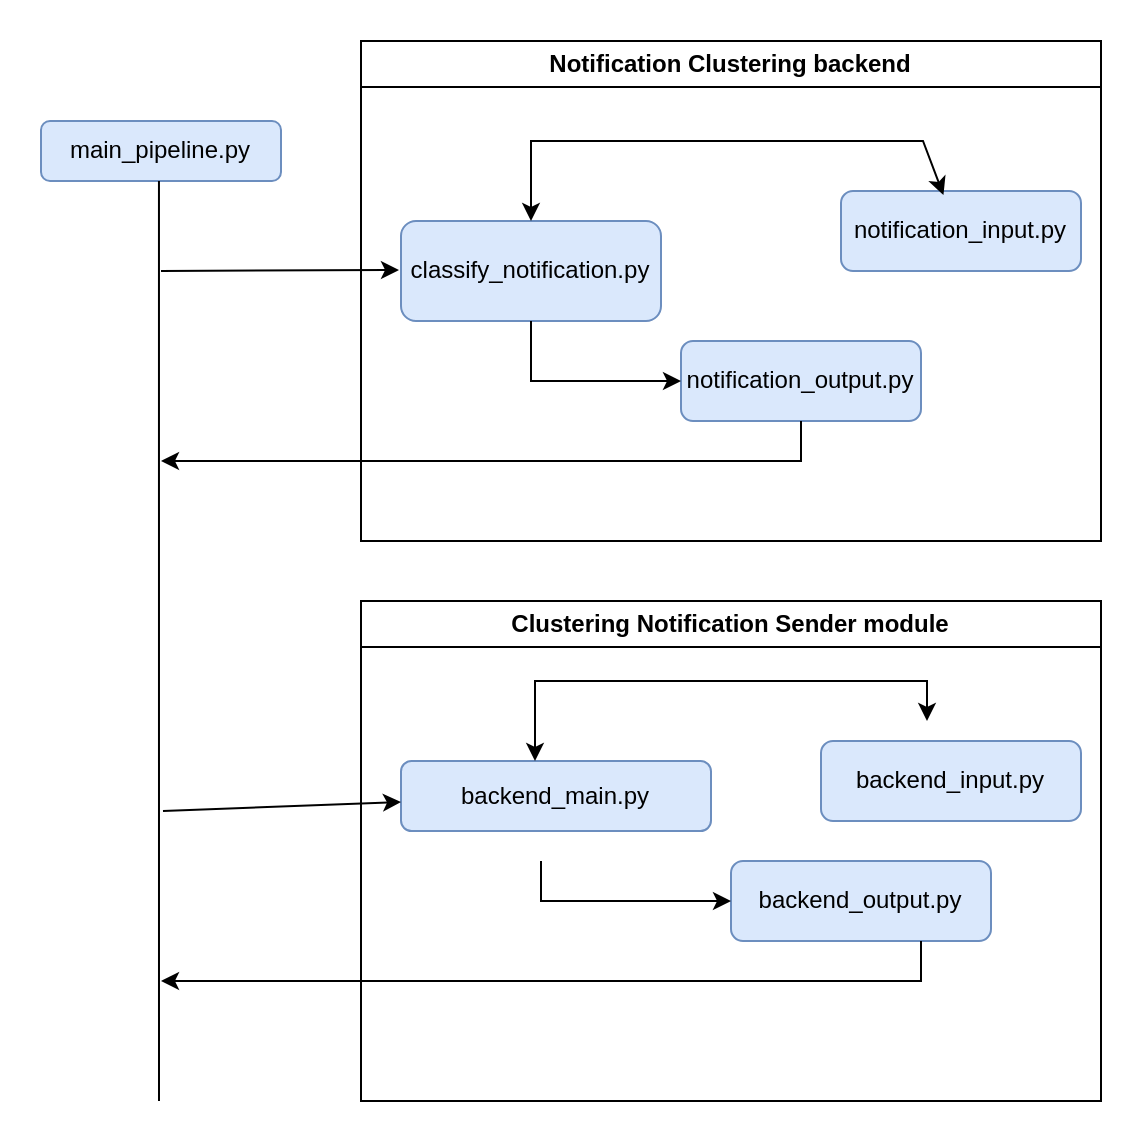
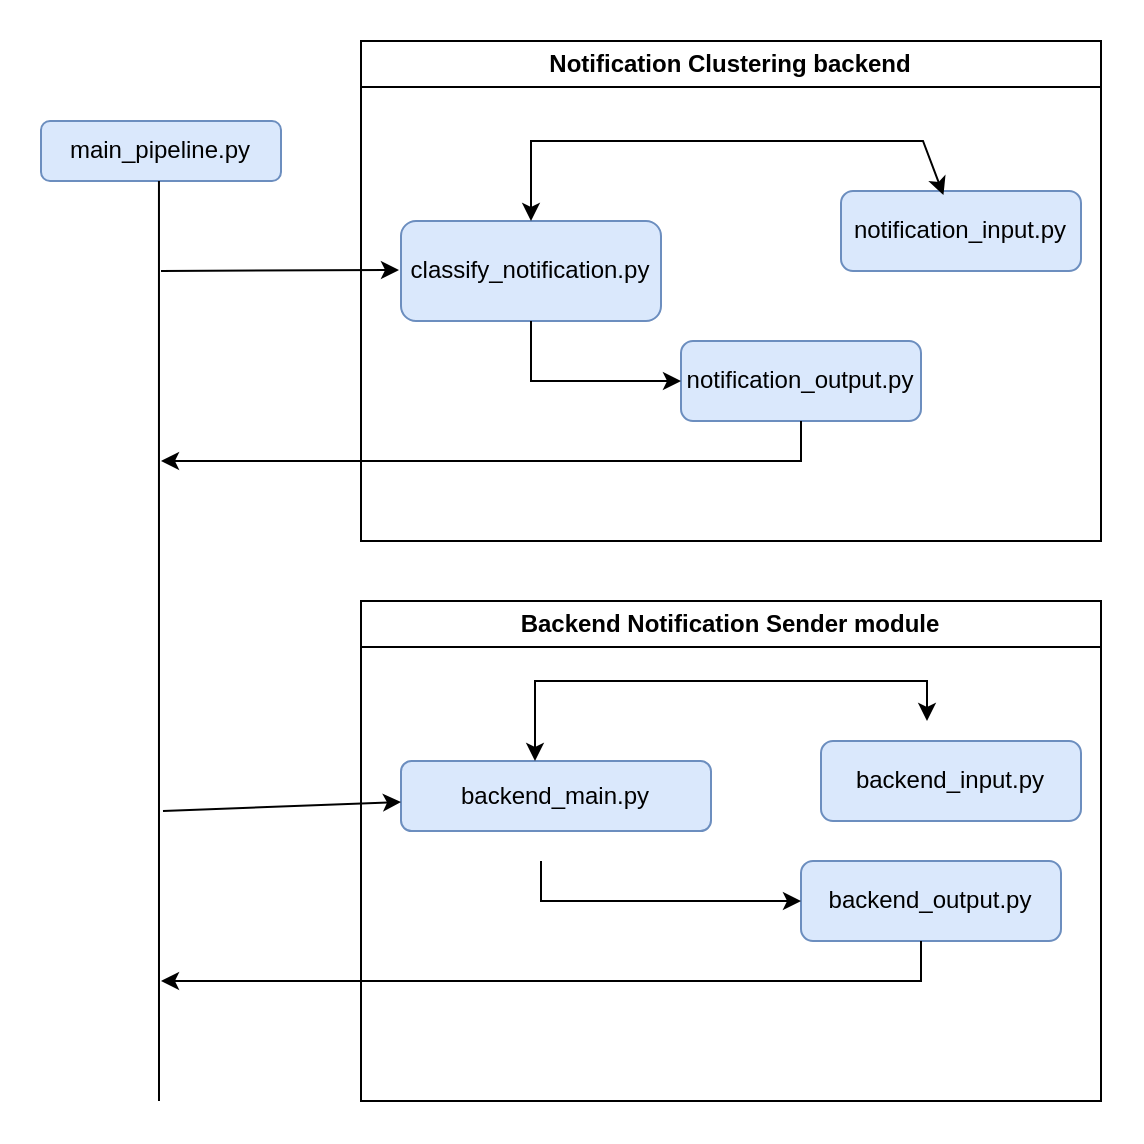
  <mxCell id="0" />
  <mxCell id="1" parent="0" />
  <mxCell id="2" value="main_pipeline.py" style="rounded=1;whiteSpace=wrap;html=1;fillColor=#dae8fc;strokeColor=#6c8ebf;" vertex="1" parent="1"><mxGeometry x="20" y="60" width="120" height="30" as="geometry" /></mxCell>
  <mxCell id="3" value="classify_notification.py" style="rounded=1;whiteSpace=wrap;html=1;fillColor=#dae8fc;strokeColor=#6c8ebf;" vertex="1" parent="1"><mxGeometry x="200" y="110" width="130" height="50" as="geometry" /></mxCell>
  <mxCell id="4" value="notification_input.py" style="rounded=1;whiteSpace=wrap;html=1;fillColor=#dae8fc;strokeColor=#6c8ebf;" vertex="1" parent="1"><mxGeometry x="420" y="95" width="120" height="40" as="geometry" /></mxCell>
  <mxCell id="5" value="notification_output.py" style="rounded=1;whiteSpace=wrap;html=1;fillColor=#dae8fc;strokeColor=#6c8ebf;" vertex="1" parent="1"><mxGeometry x="340" y="170" width="120" height="40" as="geometry" /></mxCell>
  <mxCell id="6" value="" style="endArrow=classic;startArrow=classic;html=1;rounded=0;exitX=0.5;exitY=0;exitDx=0;exitDy=0;entryX=0.427;entryY=0.05;entryDx=0;entryDy=0;entryPerimeter=0;" edge="1" parent="1" source="3" target="4"><mxGeometry width="50" height="50" relative="1" as="geometry"><mxPoint x="400" y="350" as="sourcePoint" /><mxPoint x="450" y="300" as="targetPoint" /><Array as="points"><mxPoint x="265" y="70" /><mxPoint x="360" y="70" /><mxPoint x="461" y="70" /></Array></mxGeometry></mxCell>
  <mxCell id="7" value="" style="endArrow=classic;html=1;rounded=0;exitX=0.5;exitY=1;exitDx=0;exitDy=0;entryX=0;entryY=0.5;entryDx=0;entryDy=0;" edge="1" parent="1" source="3" target="5"><mxGeometry width="50" height="50" relative="1" as="geometry"><mxPoint x="400" y="350" as="sourcePoint" /><mxPoint x="450" y="300" as="targetPoint" /><Array as="points"><mxPoint x="265" y="190" /></Array></mxGeometry></mxCell>
  <mxCell id="8" value="Notification Clustering backend" style="swimlane;whiteSpace=wrap;html=1;" vertex="1" parent="1"><mxGeometry x="180" y="20" width="370" height="250" as="geometry" /></mxCell>
- <mxCell id="9" value="Clustering Notification Sender module" style="swimlane;whiteSpace=wrap;html=1;" vertex="1" parent="1"><mxGeometry x="180" y="300" width="370" height="250" as="geometry" /></mxCell>
+ <mxCell id="9" value="Backend Notification Sender module" style="swimlane;whiteSpace=wrap;html=1;" vertex="1" parent="1"><mxGeometry x="180" y="300" width="370" height="250" as="geometry" /></mxCell>
  <mxCell id="10" value="backend_main.py" style="rounded=1;whiteSpace=wrap;html=1;fillColor=#dae8fc;strokeColor=#6c8ebf;" vertex="1" parent="9"><mxGeometry x="20" y="80" width="155" height="35" as="geometry" /></mxCell>
  <mxCell id="11" value="backend_input.py" style="rounded=1;whiteSpace=wrap;html=1;fillColor=#dae8fc;strokeColor=#6c8ebf;" vertex="1" parent="9"><mxGeometry x="230" y="70" width="130" height="40" as="geometry" /></mxCell>
  <mxCell id="12" value="" style="endArrow=classic;startArrow=classic;html=1;rounded=0;exitX=0.5;exitY=0;exitDx=0;exitDy=0;" edge="1" parent="9"><mxGeometry width="50" height="50" relative="1" as="geometry"><mxPoint x="87" y="80" as="sourcePoint" /><mxPoint x="283" y="60" as="targetPoint" /><Array as="points"><mxPoint x="87" y="40" /><mxPoint x="182" y="40" /><mxPoint x="283" y="40" /></Array></mxGeometry></mxCell>
- <mxCell id="13" value="backend_out&lt;span style=&quot;background-color: initial;&quot;&gt;put.py&lt;/span&gt;" style="rounded=1;whiteSpace=wrap;html=1;fillColor=#dae8fc;strokeColor=#6c8ebf;" vertex="1" parent="9"><mxGeometry x="185" y="130" width="130" height="40" as="geometry" /></mxCell>
+ <mxCell id="13" value="backend_out&lt;span style=&quot;background-color: initial;&quot;&gt;put.py&lt;/span&gt;" style="rounded=1;whiteSpace=wrap;html=1;fillColor=#dae8fc;strokeColor=#6c8ebf;" vertex="1" parent="9"><mxGeometry x="220" y="130" width="130" height="40" as="geometry" /></mxCell>
  <mxCell id="14" value="" style="endArrow=classic;html=1;rounded=0;exitX=0.5;exitY=1;exitDx=0;exitDy=0;entryX=0;entryY=0.5;entryDx=0;entryDy=0;" edge="1" parent="9" target="13"><mxGeometry width="50" height="50" relative="1" as="geometry"><mxPoint x="90" y="130" as="sourcePoint" /><mxPoint x="165" y="160" as="targetPoint" /><Array as="points"><mxPoint x="90" y="150" /></Array></mxGeometry></mxCell>
  <mxCell id="15" value="" style="endArrow=classic;html=1;rounded=0;" edge="1" parent="9"><mxGeometry width="50" height="50" relative="1" as="geometry"><mxPoint x="280" y="170" as="sourcePoint" /><mxPoint x="-100" y="190" as="targetPoint" /><Array as="points"><mxPoint x="280" y="190" /></Array></mxGeometry></mxCell>
  <mxCell id="16" value="" style="endArrow=none;html=1;rounded=0;entryX=0.436;entryY=1.133;entryDx=0;entryDy=0;entryPerimeter=0;" edge="1" parent="1"><mxGeometry width="50" height="50" relative="1" as="geometry"><mxPoint x="79" y="550" as="sourcePoint" /><mxPoint x="78.98" y="90" as="targetPoint" /></mxGeometry></mxCell>
  <mxCell id="17" value="" style="endArrow=classic;html=1;rounded=0;" edge="1" parent="1"><mxGeometry width="50" height="50" relative="1" as="geometry"><mxPoint x="400" y="210" as="sourcePoint" /><mxPoint x="80" y="230" as="targetPoint" /><Array as="points"><mxPoint x="400" y="230" /></Array></mxGeometry></mxCell>
  <mxCell id="18" value="" style="endArrow=classic;html=1;rounded=0;entryX=0;entryY=0.5;entryDx=0;entryDy=0;" edge="1" parent="1"><mxGeometry width="50" height="50" relative="1" as="geometry"><mxPoint x="80" y="135" as="sourcePoint" /><mxPoint x="199" y="134.5" as="targetPoint" /></mxGeometry></mxCell>
  <mxCell id="19" value="" style="endArrow=classic;html=1;rounded=0;" edge="1" parent="1" target="10"><mxGeometry width="50" height="50" relative="1" as="geometry"><mxPoint x="81" y="405" as="sourcePoint" /><mxPoint x="210" y="410" as="targetPoint" /></mxGeometry></mxCell>
